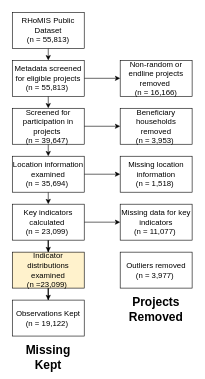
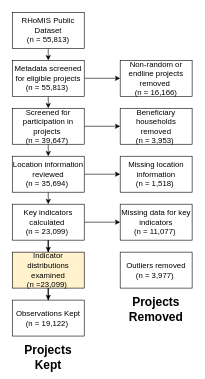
  <mxCell id="0" />
  <mxCell id="1" parent="0" />
  <mxCell id="2" style="edgeStyle=orthogonalEdgeStyle;rounded=0;orthogonalLoop=1;jettySize=auto;html=1;exitX=0.5;exitY=1;exitDx=0;exitDy=0;entryX=0.5;entryY=0;entryDx=0;entryDy=0;" edge="1" parent="1" source="3" target="6"><mxGeometry relative="1" as="geometry" /></mxCell>
  <mxCell id="3" value="RHoMIS Public Dataset&lt;br style=&quot;font-size: 13px;&quot;&gt;(n = 55,813)" style="rounded=0;whiteSpace=wrap;html=1;fontSize=13;" vertex="1" parent="1"><mxGeometry x="20" y="20" width="120" height="60" as="geometry" /></mxCell>
  <mxCell id="4" style="edgeStyle=orthogonalEdgeStyle;rounded=0;orthogonalLoop=1;jettySize=auto;html=1;exitX=0.5;exitY=1;exitDx=0;exitDy=0;entryX=0.5;entryY=0;entryDx=0;entryDy=0;" edge="1" parent="1" source="6" target="10"><mxGeometry relative="1" as="geometry" /></mxCell>
  <mxCell id="5" value="" style="edgeStyle=orthogonalEdgeStyle;rounded=0;orthogonalLoop=1;jettySize=auto;html=1;" edge="1" parent="1" source="6" target="7"><mxGeometry relative="1" as="geometry" /></mxCell>
  <mxCell id="6" value="Metadata screened for eligible projects&lt;br style=&quot;font-size: 13px;&quot;&gt;(n = 55,813)&amp;nbsp;" style="rounded=0;whiteSpace=wrap;html=1;fontSize=13;" vertex="1" parent="1"><mxGeometry x="20" y="100" width="120" height="60" as="geometry" /></mxCell>
  <mxCell id="7" value="Non-random or endline projects removed&amp;nbsp;&lt;br style=&quot;font-size: 13px;&quot;&gt;(n = 16,166)" style="rounded=0;whiteSpace=wrap;html=1;fontSize=13;" vertex="1" parent="1"><mxGeometry x="200" y="100" width="120" height="60" as="geometry" /></mxCell>
  <mxCell id="8" style="edgeStyle=orthogonalEdgeStyle;rounded=0;orthogonalLoop=1;jettySize=auto;html=1;exitX=0.5;exitY=1;exitDx=0;exitDy=0;entryX=0.5;entryY=0;entryDx=0;entryDy=0;" edge="1" parent="1" source="10" target="14"><mxGeometry relative="1" as="geometry" /></mxCell>
  <mxCell id="9" value="" style="edgeStyle=orthogonalEdgeStyle;rounded=0;orthogonalLoop=1;jettySize=auto;html=1;" edge="1" parent="1" source="10" target="11"><mxGeometry relative="1" as="geometry" /></mxCell>
  <mxCell id="10" value="Screened for participation in projects&amp;nbsp;&lt;br style=&quot;font-size: 13px;&quot;&gt;(n = 39,647)&amp;nbsp;" style="rounded=0;whiteSpace=wrap;html=1;fontSize=13;" vertex="1" parent="1"><mxGeometry x="20" y="180" width="120" height="60" as="geometry" /></mxCell>
  <mxCell id="11" value="Beneficiary households removed&lt;br style=&quot;font-size: 13px;&quot;&gt;(n = 3,953)&amp;nbsp;" style="rounded=0;whiteSpace=wrap;html=1;fontSize=13;" vertex="1" parent="1"><mxGeometry x="200" y="180" width="120" height="60" as="geometry" /></mxCell>
  <mxCell id="12" style="edgeStyle=orthogonalEdgeStyle;rounded=0;orthogonalLoop=1;jettySize=auto;html=1;exitX=0.5;exitY=1;exitDx=0;exitDy=0;entryX=0.5;entryY=0;entryDx=0;entryDy=0;" edge="1" parent="1" source="14" target="17"><mxGeometry relative="1" as="geometry" /></mxCell>
  <mxCell id="13" value="" style="edgeStyle=orthogonalEdgeStyle;rounded=0;orthogonalLoop=1;jettySize=auto;html=1;" edge="1" parent="1" source="14" target="18"><mxGeometry relative="1" as="geometry" /></mxCell>
- <mxCell id="14" value="Location information examined&lt;br style=&quot;font-size: 13px;&quot;&gt;(n = 35,694)&amp;nbsp;" style="rounded=0;whiteSpace=wrap;html=1;fontSize=13;" vertex="1" parent="1"><mxGeometry x="20" y="260" width="120" height="60" as="geometry" /></mxCell>
+ <mxCell id="14" value="Location information reviewed&lt;br style=&quot;font-size: 13px;&quot;&gt;(n = 35,694)&amp;nbsp;" style="rounded=0;whiteSpace=wrap;html=1;fontSize=13;" vertex="1" parent="1"><mxGeometry x="20" y="260" width="120" height="60" as="geometry" /></mxCell>
  <mxCell id="15" value="" style="edgeStyle=orthogonalEdgeStyle;rounded=0;orthogonalLoop=1;jettySize=auto;html=1;" edge="1" parent="1" source="17" target="22"><mxGeometry relative="1" as="geometry" /></mxCell>
  <mxCell id="16" value="" style="edgeStyle=orthogonalEdgeStyle;rounded=0;orthogonalLoop=1;jettySize=auto;html=1;" edge="1" parent="1" source="17" target="19"><mxGeometry relative="1" as="geometry" /></mxCell>
  <mxCell id="17" value="Key indicators calculated&amp;nbsp;&lt;br style=&quot;font-size: 13px;&quot;&gt;(n = 23,099)&amp;nbsp;" style="rounded=0;whiteSpace=wrap;html=1;fontSize=13;" vertex="1" parent="1"><mxGeometry x="20" y="340" width="120" height="60" as="geometry" /></mxCell>
  <mxCell id="18" value="Missing location information&lt;br style=&quot;font-size: 13px;&quot;&gt;(n = 1,518)&amp;nbsp;" style="rounded=0;whiteSpace=wrap;html=1;fontSize=13;" vertex="1" parent="1"><mxGeometry x="200" y="260" width="120" height="60" as="geometry" /></mxCell>
  <mxCell id="19" value="Missing data for key indicators&lt;br style=&quot;font-size: 13px;&quot;&gt;(n = 11,077)&amp;nbsp;" style="rounded=0;whiteSpace=wrap;html=1;fontSize=13;" vertex="1" parent="1"><mxGeometry x="200" y="340" width="120" height="60" as="geometry" /></mxCell>
  <mxCell id="20" value="&lt;b&gt;&lt;font style=&quot;font-size: 20px;&quot;&gt;Projects Removed&lt;/font&gt;&lt;/b&gt;" style="text;html=1;strokeColor=none;fillColor=none;align=center;verticalAlign=middle;whiteSpace=wrap;rounded=0;" vertex="1" parent="1"><mxGeometry x="220" y="500" width="80" height="30" as="geometry" /></mxCell>
  <mxCell id="21" value="" style="edgeStyle=orthogonalEdgeStyle;rounded=0;orthogonalLoop=1;jettySize=auto;html=1;" edge="1" parent="1" source="22" target="24"><mxGeometry relative="1" as="geometry" /></mxCell>
  <mxCell id="22" value="Indicator distributions examined&lt;br style=&quot;font-size: 13px;&quot;&gt;(n =23,099)&amp;nbsp;" style="rounded=0;whiteSpace=wrap;html=1;fontSize=13;fillColor=#fff2cc;" vertex="1" parent="1"><mxGeometry x="20" y="420" width="120" height="60" as="geometry" /></mxCell>
  <mxCell id="23" value="Outliers removed&lt;br style=&quot;font-size: 13px;&quot;&gt;(n = 3,977)&amp;nbsp;" style="rounded=0;whiteSpace=wrap;html=1;fontSize=13;" vertex="1" parent="1"><mxGeometry x="200" y="420" width="120" height="60" as="geometry" /></mxCell>
  <mxCell id="24" value="Observations Kept&lt;br style=&quot;font-size: 13px;&quot;&gt;(n = 19,122)&amp;nbsp;" style="rounded=0;whiteSpace=wrap;html=1;fontSize=13;" vertex="1" parent="1"><mxGeometry x="20" y="500" width="120" height="60" as="geometry" /></mxCell>
- <mxCell id="25" value="&lt;b&gt;&lt;font style=&quot;font-size: 20px;&quot;&gt;Missing Kept&lt;/font&gt;&lt;/b&gt;" style="text;html=1;strokeColor=none;fillColor=none;align=center;verticalAlign=middle;whiteSpace=wrap;rounded=0;" vertex="1" parent="1"><mxGeometry x="40" y="580" width="80" height="30" as="geometry" /></mxCell>
+ <mxCell id="25" value="&lt;b&gt;&lt;font style=&quot;font-size: 20px;&quot;&gt;Projects Kept&lt;/font&gt;&lt;/b&gt;" style="text;html=1;strokeColor=none;fillColor=none;align=center;verticalAlign=middle;whiteSpace=wrap;rounded=0;" vertex="1" parent="1"><mxGeometry x="40" y="580" width="80" height="30" as="geometry" /></mxCell>
